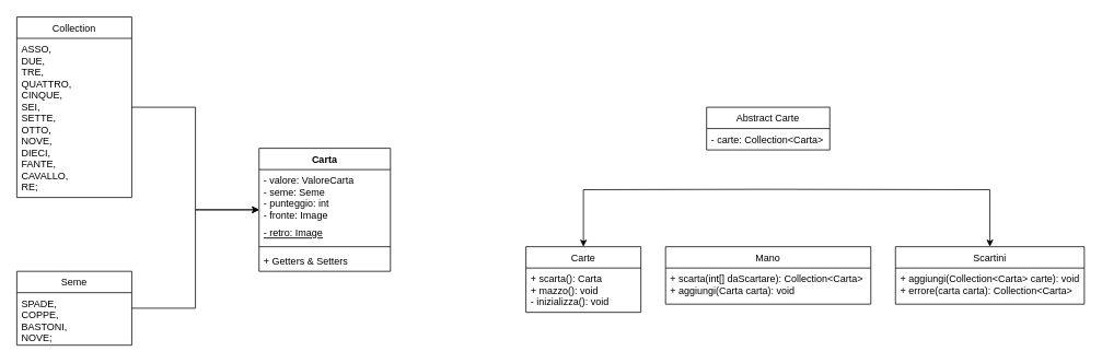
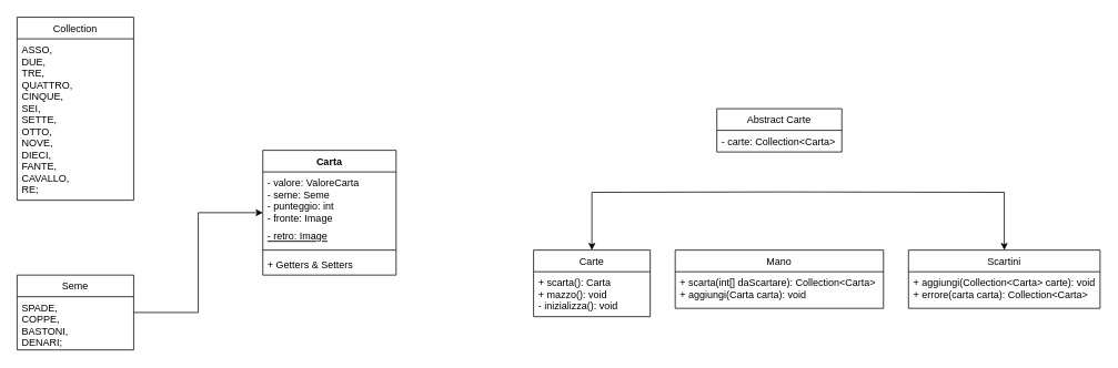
  <mxCell id="0" />
  <mxCell id="1" parent="0" />
  <mxCell id="2" value="Carta" style="swimlane;fontStyle=1;align=center;verticalAlign=top;childLayout=stackLayout;horizontal=1;startSize=26;horizontalStack=0;resizeParent=1;resizeParentMax=0;resizeLast=0;collapsible=1;marginBottom=0;" parent="1" vertex="1"><mxGeometry x="315" y="180" width="160" height="150" as="geometry" /></mxCell>
  <mxCell id="3" value="- valore: ValoreCarta&#10;- seme: Seme&#10;- punteggio: int&#10;- fronte: Image" style="text;strokeColor=none;fillColor=none;align=left;verticalAlign=top;spacingLeft=4;spacingRight=4;overflow=hidden;rotatable=0;points=[[0,0.5],[1,0.5]];portConstraint=eastwest;" parent="2" vertex="1"><mxGeometry y="26" width="160" height="64" as="geometry" /></mxCell>
  <mxCell id="4" value="- retro: Image" style="text;strokeColor=none;fillColor=none;align=left;verticalAlign=top;spacingLeft=4;spacingRight=4;overflow=hidden;rotatable=0;points=[[0,0.5],[1,0.5]];portConstraint=eastwest;fontStyle=4" parent="2" vertex="1"><mxGeometry y="90" width="160" height="26" as="geometry" /></mxCell>
  <mxCell id="5" value="" style="line;strokeWidth=1;fillColor=none;align=left;verticalAlign=middle;spacingTop=-1;spacingLeft=3;spacingRight=3;rotatable=0;labelPosition=right;points=[];portConstraint=eastwest;" parent="2" vertex="1"><mxGeometry y="116" width="160" height="8" as="geometry" /></mxCell>
  <mxCell id="6" value="+ Getters &amp; Setters" style="text;strokeColor=none;fillColor=none;align=left;verticalAlign=top;spacingLeft=4;spacingRight=4;overflow=hidden;rotatable=0;points=[[0,0.5],[1,0.5]];portConstraint=eastwest;" parent="2" vertex="1"><mxGeometry y="124" width="160" height="26" as="geometry" /></mxCell>
- <mxCell id="7" style="edgeStyle=orthogonalEdgeStyle;rounded=0;orthogonalLoop=1;jettySize=auto;html=1;" parent="1" source="8" target="2" edge="1"><mxGeometry relative="1" as="geometry" /></mxCell>
  <mxCell id="8" value="Collection" style="swimlane;fontStyle=0;childLayout=stackLayout;horizontal=1;startSize=26;fillColor=none;horizontalStack=0;resizeParent=1;resizeParentMax=0;resizeLast=0;collapsible=1;marginBottom=0;" parent="1" vertex="1"><mxGeometry x="20" y="20" width="140" height="220" as="geometry" /></mxCell>
  <mxCell id="9" value="ASSO,&#10;DUE,&#10;TRE,&#10;QUATTRO,&#10;CINQUE,&#10;SEI,&#10;SETTE,&#10;OTTO,&#10;NOVE,&#10;DIECI,&#10;FANTE,&#10;CAVALLO,&#10;RE;" style="text;strokeColor=none;fillColor=none;align=left;verticalAlign=top;spacingLeft=4;spacingRight=4;overflow=hidden;rotatable=0;points=[[0,0.5],[1,0.5]];portConstraint=eastwest;" parent="8" vertex="1"><mxGeometry y="26" width="140" height="194" as="geometry" /></mxCell>
  <mxCell id="10" style="edgeStyle=orthogonalEdgeStyle;rounded=0;orthogonalLoop=1;jettySize=auto;html=1;" parent="1" source="11" target="2" edge="1"><mxGeometry relative="1" as="geometry" /></mxCell>
  <mxCell id="11" value="Seme" style="swimlane;fontStyle=0;childLayout=stackLayout;horizontal=1;startSize=26;fillColor=none;horizontalStack=0;resizeParent=1;resizeParentMax=0;resizeLast=0;collapsible=1;marginBottom=0;" parent="1" vertex="1"><mxGeometry x="20" y="330" width="140" height="90" as="geometry" /></mxCell>
- <mxCell id="12" value="SPADE,&#10;COPPE,&#10;BASTONI,&#10;NOVE;" style="text;strokeColor=none;fillColor=none;align=left;verticalAlign=top;spacingLeft=4;spacingRight=4;overflow=hidden;rotatable=0;points=[[0,0.5],[1,0.5]];portConstraint=eastwest;" parent="11" vertex="1"><mxGeometry y="26" width="140" height="64" as="geometry" /></mxCell>
+ <mxCell id="12" value="SPADE,&#10;COPPE,&#10;BASTONI,&#10;DENARI;" style="text;strokeColor=none;fillColor=none;align=left;verticalAlign=top;spacingLeft=4;spacingRight=4;overflow=hidden;rotatable=0;points=[[0,0.5],[1,0.5]];portConstraint=eastwest;" parent="11" vertex="1"><mxGeometry y="26" width="140" height="64" as="geometry" /></mxCell>
  <mxCell id="13" style="edgeStyle=orthogonalEdgeStyle;rounded=0;orthogonalLoop=1;jettySize=auto;html=1;" parent="1" target="21" edge="1"><mxGeometry relative="1" as="geometry"><mxPoint x="935" y="230" as="sourcePoint" /></mxGeometry></mxCell>
  <mxCell id="14" style="edgeStyle=orthogonalEdgeStyle;rounded=0;orthogonalLoop=1;jettySize=auto;html=1;" parent="1" target="17" edge="1"><mxGeometry relative="1" as="geometry"><mxPoint x="935" y="230" as="sourcePoint" /></mxGeometry></mxCell>
  <mxCell id="15" value="Abstract Carte" style="swimlane;fontStyle=0;childLayout=stackLayout;horizontal=1;startSize=26;fillColor=none;horizontalStack=0;resizeParent=1;resizeParentMax=0;resizeLast=0;collapsible=1;marginBottom=0;" parent="1" vertex="1"><mxGeometry x="860" y="130" width="150" height="52" as="geometry" /></mxCell>
  <mxCell id="16" value="- carte: Collection&lt;Carta&gt;" style="text;strokeColor=none;fillColor=none;align=left;verticalAlign=top;spacingLeft=4;spacingRight=4;overflow=hidden;rotatable=0;points=[[0,0.5],[1,0.5]];portConstraint=eastwest;" parent="15" vertex="1"><mxGeometry y="26" width="150" height="26" as="geometry" /></mxCell>
  <mxCell id="17" value="Carte" style="swimlane;fontStyle=0;childLayout=stackLayout;horizontal=1;startSize=26;fillColor=none;horizontalStack=0;resizeParent=1;resizeParentMax=0;resizeLast=0;collapsible=1;marginBottom=0;" parent="1" vertex="1"><mxGeometry x="640" y="300" width="140" height="80" as="geometry" /></mxCell>
  <mxCell id="18" value="+ scarta(): Carta&#10;+ mazzo(): void&#10;- inizializza(): void" style="text;strokeColor=none;fillColor=none;align=left;verticalAlign=top;spacingLeft=4;spacingRight=4;overflow=hidden;rotatable=0;points=[[0,0.5],[1,0.5]];portConstraint=eastwest;" parent="17" vertex="1"><mxGeometry y="26" width="140" height="54" as="geometry" /></mxCell>
  <mxCell id="19" value="Mano" style="swimlane;fontStyle=0;childLayout=stackLayout;horizontal=1;startSize=26;fillColor=none;horizontalStack=0;resizeParent=1;resizeParentMax=0;resizeLast=0;collapsible=1;marginBottom=0;" parent="1" vertex="1"><mxGeometry x="810" y="300" width="250" height="70" as="geometry" /></mxCell>
  <mxCell id="20" value="+ scarta(int[] daScartare): Collection&lt;Carta&gt;&#10;+ aggiungi(Carta carta): void" style="text;strokeColor=none;fillColor=none;align=left;verticalAlign=top;spacingLeft=4;spacingRight=4;overflow=hidden;rotatable=0;points=[[0,0.5],[1,0.5]];portConstraint=eastwest;" parent="19" vertex="1"><mxGeometry y="26" width="250" height="44" as="geometry" /></mxCell>
  <mxCell id="21" value="Scartini" style="swimlane;fontStyle=0;childLayout=stackLayout;horizontal=1;startSize=26;fillColor=none;horizontalStack=0;resizeParent=1;resizeParentMax=0;resizeLast=0;collapsible=1;marginBottom=0;" parent="1" vertex="1"><mxGeometry x="1090" y="300" width="230" height="70" as="geometry" /></mxCell>
  <mxCell id="22" value="+ aggiungi(Collection&lt;Carta&gt; carte): void&#10;+ errore(carta carta): Collection&lt;Carta&gt;" style="text;strokeColor=none;fillColor=none;align=left;verticalAlign=top;spacingLeft=4;spacingRight=4;overflow=hidden;rotatable=0;points=[[0,0.5],[1,0.5]];portConstraint=eastwest;" parent="21" vertex="1"><mxGeometry y="26" width="230" height="44" as="geometry" /></mxCell>
